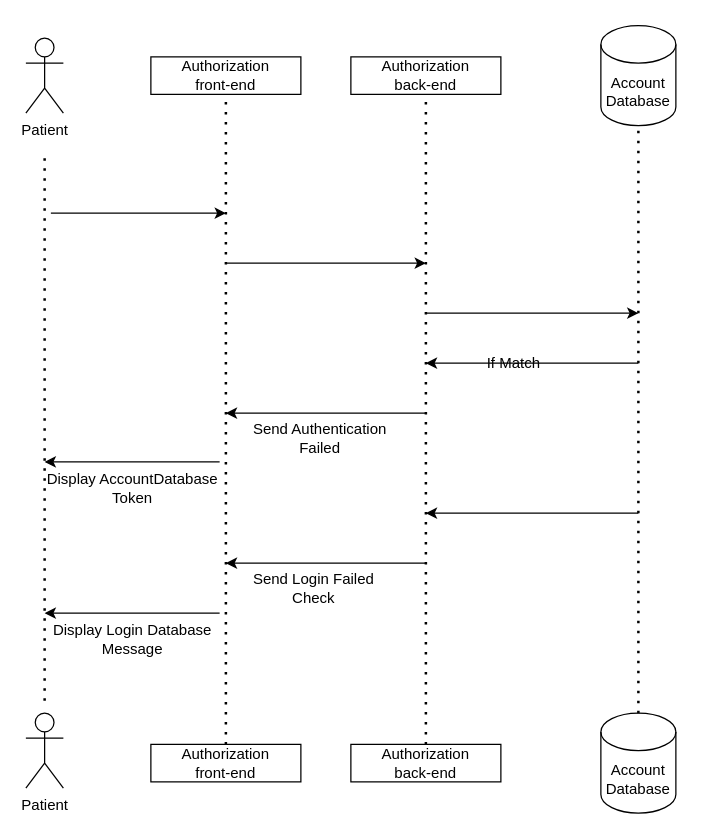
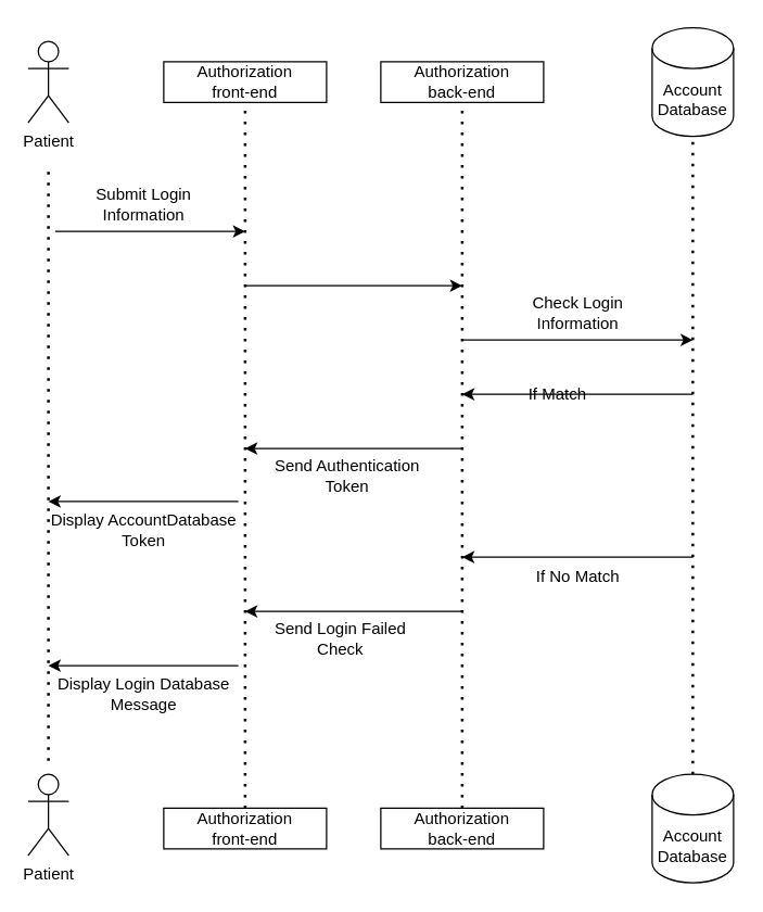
  <mxCell id="0" />
  <mxCell id="1" parent="0" />
  <mxCell id="2" value="Patient&lt;br&gt;" style="shape=umlActor;verticalLabelPosition=bottom;verticalAlign=top;html=1;outlineConnect=0;" vertex="1" parent="1"><mxGeometry x="20" y="30" width="30" height="60" as="geometry" /></mxCell>
  <mxCell id="3" value="Patient" style="shape=umlActor;verticalLabelPosition=bottom;verticalAlign=top;html=1;outlineConnect=0;" vertex="1" parent="1"><mxGeometry x="20" y="570" width="30" height="60" as="geometry" /></mxCell>
  <mxCell id="4" value="Account&lt;br&gt;Database" style="shape=cylinder3;whiteSpace=wrap;html=1;boundedLbl=1;backgroundOutline=1;size=15;" vertex="1" parent="1"><mxGeometry x="480" y="20" width="60" height="80" as="geometry" /></mxCell>
  <mxCell id="5" value="Account&lt;br style=&quot;border-color: var(--border-color);&quot;&gt;Database" style="shape=cylinder3;whiteSpace=wrap;html=1;boundedLbl=1;backgroundOutline=1;size=15;" vertex="1" parent="1"><mxGeometry x="480" y="570" width="60" height="80" as="geometry" /></mxCell>
  <mxCell id="6" value="" style="endArrow=none;dashed=1;html=1;dashPattern=1 3;strokeWidth=2;rounded=0;" edge="1" parent="1"><mxGeometry width="50" height="50" relative="1" as="geometry"><mxPoint x="35" y="560" as="sourcePoint" /><mxPoint x="35" y="120" as="targetPoint" /></mxGeometry></mxCell>
  <mxCell id="7" value="" style="endArrow=none;dashed=1;html=1;dashPattern=1 3;strokeWidth=2;rounded=0;entryX=0.5;entryY=1;entryDx=0;entryDy=0;exitX=0.5;exitY=0;exitDx=0;exitDy=0;" edge="1" parent="1" source="13" target="9"><mxGeometry width="50" height="50" relative="1" as="geometry"><mxPoint x="480" y="560" as="sourcePoint" /><mxPoint x="479.5" y="130" as="targetPoint" /></mxGeometry></mxCell>
  <mxCell id="8" value="" style="endArrow=none;dashed=1;html=1;dashPattern=1 3;strokeWidth=2;rounded=0;entryX=0.5;entryY=1;entryDx=0;entryDy=0;exitX=0.5;exitY=0;exitDx=0;exitDy=0;" edge="1" parent="1" source="12" target="10"><mxGeometry width="50" height="50" relative="1" as="geometry"><mxPoint x="335" y="560" as="sourcePoint" /><mxPoint x="334.5" y="130" as="targetPoint" /></mxGeometry></mxCell>
  <mxCell id="9" value="Authorization&lt;br&gt;back-end" style="rounded=0;whiteSpace=wrap;html=1;" vertex="1" parent="1"><mxGeometry x="280" y="45" width="120" height="30" as="geometry" /></mxCell>
  <mxCell id="10" value="Authorization&lt;br&gt;front-end" style="rounded=0;whiteSpace=wrap;html=1;" vertex="1" parent="1"><mxGeometry x="120" y="45" width="120" height="30" as="geometry" /></mxCell>
  <mxCell id="11" value="" style="endArrow=none;dashed=1;html=1;dashPattern=1 3;strokeWidth=2;rounded=0;exitX=0.5;exitY=0;exitDx=0;exitDy=0;exitPerimeter=0;entryX=0.5;entryY=1;entryDx=0;entryDy=0;entryPerimeter=0;" edge="1" parent="1" source="5" target="4"><mxGeometry width="50" height="50" relative="1" as="geometry"><mxPoint x="510" y="550" as="sourcePoint" /><mxPoint x="509.5" y="120" as="targetPoint" /></mxGeometry></mxCell>
  <mxCell id="12" value="Authorization&lt;br&gt;front-end" style="rounded=0;whiteSpace=wrap;html=1;" vertex="1" parent="1"><mxGeometry x="120" y="595" width="120" height="30" as="geometry" /></mxCell>
  <mxCell id="13" value="Authorization&lt;br&gt;back-end" style="rounded=0;whiteSpace=wrap;html=1;" vertex="1" parent="1"><mxGeometry x="280" y="595" width="120" height="30" as="geometry" /></mxCell>
  <mxCell id="14" value="" style="endArrow=classic;html=1;rounded=0;" edge="1" parent="1"><mxGeometry width="50" height="50" relative="1" as="geometry"><mxPoint x="40" y="170" as="sourcePoint" /><mxPoint x="180" y="170" as="targetPoint" /></mxGeometry></mxCell>
+ <mxCell id="15" value="Submit Login&lt;br&gt;Information" style="text;html=1;align=center;verticalAlign=middle;resizable=0;points=[];autosize=1;strokeColor=none;fillColor=none;" vertex="1" parent="1"><mxGeometry x="60" y="130" width="90" height="40" as="geometry" /></mxCell>
  <mxCell id="16" value="" style="endArrow=classic;html=1;rounded=0;" edge="1" parent="1"><mxGeometry width="50" height="50" relative="1" as="geometry"><mxPoint x="180" y="210" as="sourcePoint" /><mxPoint x="340" y="210" as="targetPoint" /></mxGeometry></mxCell>
  <mxCell id="17" value="" style="endArrow=classic;html=1;rounded=0;" edge="1" parent="1"><mxGeometry width="50" height="50" relative="1" as="geometry"><mxPoint x="340" y="250" as="sourcePoint" /><mxPoint x="510" y="250" as="targetPoint" /></mxGeometry></mxCell>
+ <mxCell id="18" value="If No Match" style="text;html=1;align=center;verticalAlign=middle;resizable=0;points=[];autosize=1;strokeColor=none;fillColor=none;" vertex="1" parent="1"><mxGeometry x="385" y="410" width="80" height="30" as="geometry" /></mxCell>
  <mxCell id="19" value="If Match" style="text;html=1;align=center;verticalAlign=middle;resizable=0;points=[];autosize=1;strokeColor=none;fillColor=none;" vertex="1" parent="1"><mxGeometry x="375" y="275" width="70" height="30" as="geometry" /></mxCell>
+ <mxCell id="20" value="Check Login&lt;br&gt;Information" style="text;html=1;align=center;verticalAlign=middle;resizable=0;points=[];autosize=1;strokeColor=none;fillColor=none;" vertex="1" parent="1"><mxGeometry x="380" y="210" width="90" height="40" as="geometry" /></mxCell>
  <mxCell id="21" value="" style="endArrow=classic;html=1;rounded=0;" edge="1" parent="1"><mxGeometry width="50" height="50" relative="1" as="geometry"><mxPoint x="510" y="290" as="sourcePoint" /><mxPoint x="340" y="290" as="targetPoint" /></mxGeometry></mxCell>
  <mxCell id="22" value="" style="endArrow=classic;html=1;rounded=0;" edge="1" parent="1"><mxGeometry width="50" height="50" relative="1" as="geometry"><mxPoint x="340" y="330" as="sourcePoint" /><mxPoint x="180" y="330" as="targetPoint" /></mxGeometry></mxCell>
- <mxCell id="23" value="Send Authentication&lt;br&gt;Failed" style="text;html=1;align=center;verticalAlign=middle;resizable=0;points=[];autosize=1;strokeColor=none;fillColor=none;" vertex="1" parent="1"><mxGeometry x="190" y="330" width="130" height="40" as="geometry" /></mxCell>
+ <mxCell id="23" value="Send Authentication&lt;br&gt;Token" style="text;html=1;align=center;verticalAlign=middle;resizable=0;points=[];autosize=1;strokeColor=none;fillColor=none;" vertex="1" parent="1"><mxGeometry x="190" y="330" width="130" height="40" as="geometry" /></mxCell>
  <mxCell id="24" value="Display AccountDatabase&lt;br&gt;Token" style="text;html=1;align=center;verticalAlign=middle;resizable=0;points=[];autosize=1;strokeColor=none;fillColor=none;" vertex="1" parent="1"><mxGeometry x="35" y="370" width="140" height="40" as="geometry" /></mxCell>
  <mxCell id="25" value="" style="endArrow=classic;html=1;rounded=0;entryX=0.067;entryY=-0.075;entryDx=0;entryDy=0;entryPerimeter=0;" edge="1" parent="1"><mxGeometry width="50" height="50" relative="1" as="geometry"><mxPoint x="175" y="369" as="sourcePoint" /><mxPoint x="35.05" y="369" as="targetPoint" /></mxGeometry></mxCell>
  <mxCell id="26" value="" style="endArrow=classic;html=1;rounded=0;" edge="1" parent="1"><mxGeometry width="50" height="50" relative="1" as="geometry"><mxPoint x="510" y="410" as="sourcePoint" /><mxPoint x="340" y="410" as="targetPoint" /></mxGeometry></mxCell>
  <mxCell id="27" value="" style="endArrow=classic;html=1;rounded=0;" edge="1" parent="1"><mxGeometry width="50" height="50" relative="1" as="geometry"><mxPoint x="340" y="450" as="sourcePoint" /><mxPoint x="180" y="450" as="targetPoint" /></mxGeometry></mxCell>
  <mxCell id="28" value="Send Login Failed&lt;br&gt;Check" style="text;html=1;align=center;verticalAlign=middle;resizable=0;points=[];autosize=1;strokeColor=none;fillColor=none;" vertex="1" parent="1"><mxGeometry x="190" y="450" width="120" height="40" as="geometry" /></mxCell>
  <mxCell id="29" value="Display Login Database&lt;br&gt;Message" style="text;html=1;align=center;verticalAlign=middle;resizable=0;points=[];autosize=1;strokeColor=none;fillColor=none;" vertex="1" parent="1"><mxGeometry x="40" y="491" width="130" height="40" as="geometry" /></mxCell>
  <mxCell id="30" value="" style="endArrow=classic;html=1;rounded=0;entryX=0.067;entryY=-0.075;entryDx=0;entryDy=0;entryPerimeter=0;" edge="1" parent="1"><mxGeometry width="50" height="50" relative="1" as="geometry"><mxPoint x="175" y="490" as="sourcePoint" /><mxPoint x="35.05" y="490" as="targetPoint" /></mxGeometry></mxCell>
